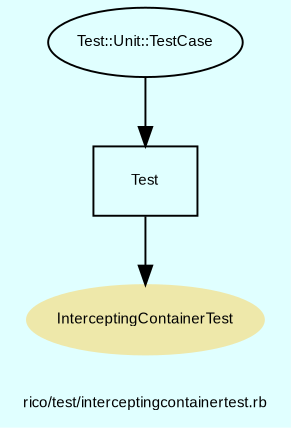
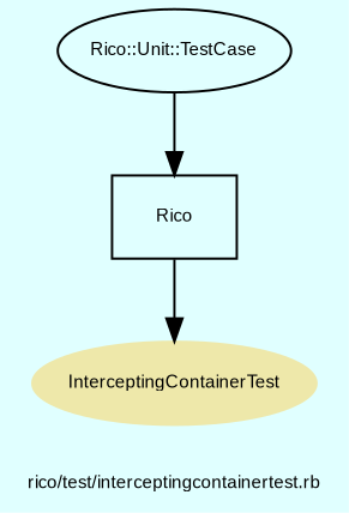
  digraph {
    bgcolor=lightcyan1
    compound=true
    fontname=Arial
    fontsize=8
    label="rico/test/interceptingcontainertest.rb"
    node [color=black fontname=Arial fontsize=8]
    n1 [color=palegoldenrod fontcolor=black label=InterceptingContainerTest shape=ellipse style=filled]
-   n2 [label=Test shape=box]
-   n3 [label="Test::Unit::TestCase"]
+   n2 [label=Rico shape=box]
+   n3 [label="Rico::Unit::TestCase"]
    n2 -> n1
    n3 -> n2
  }
